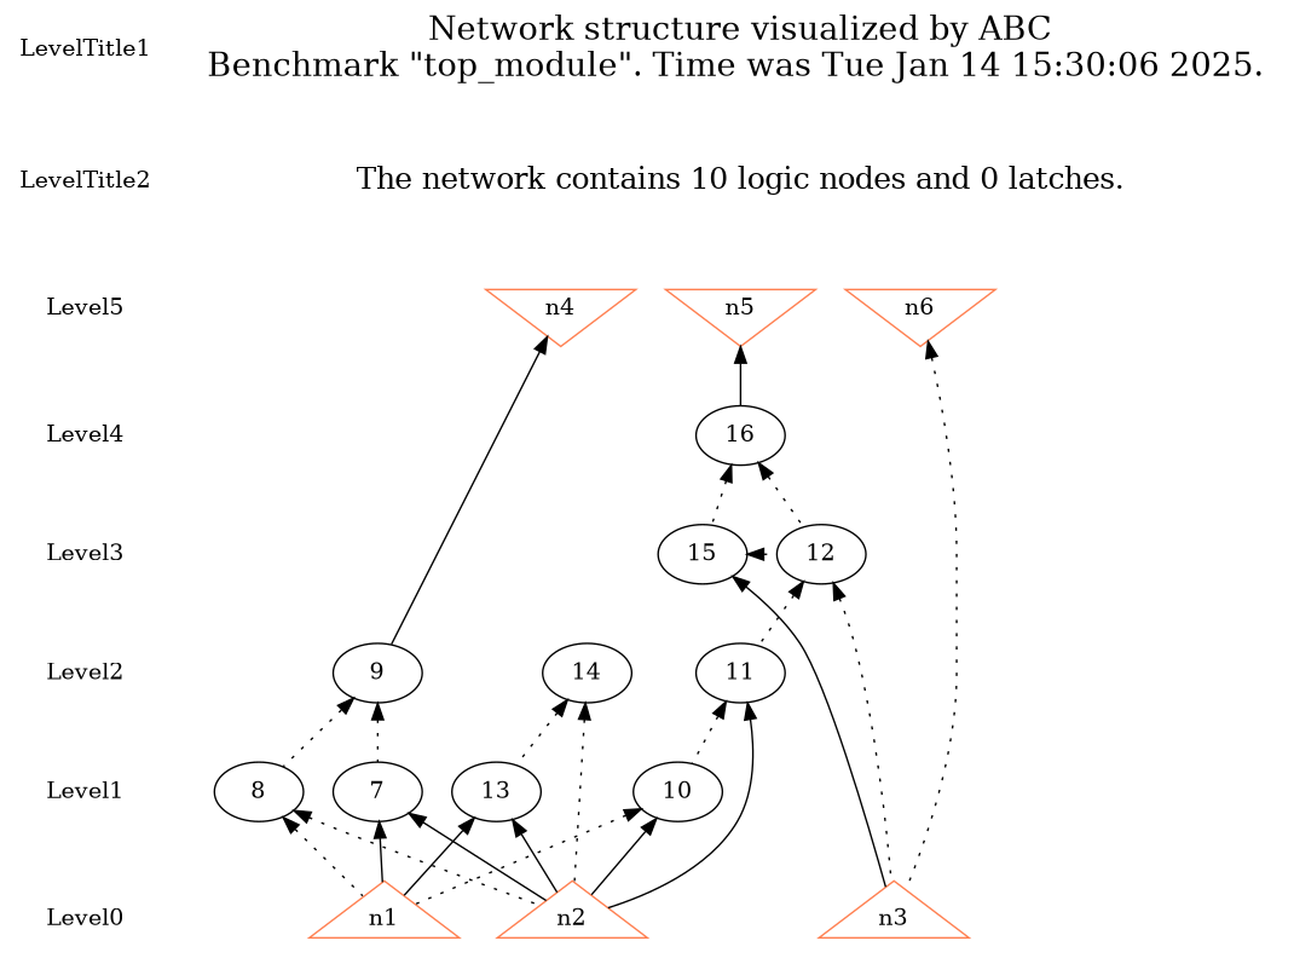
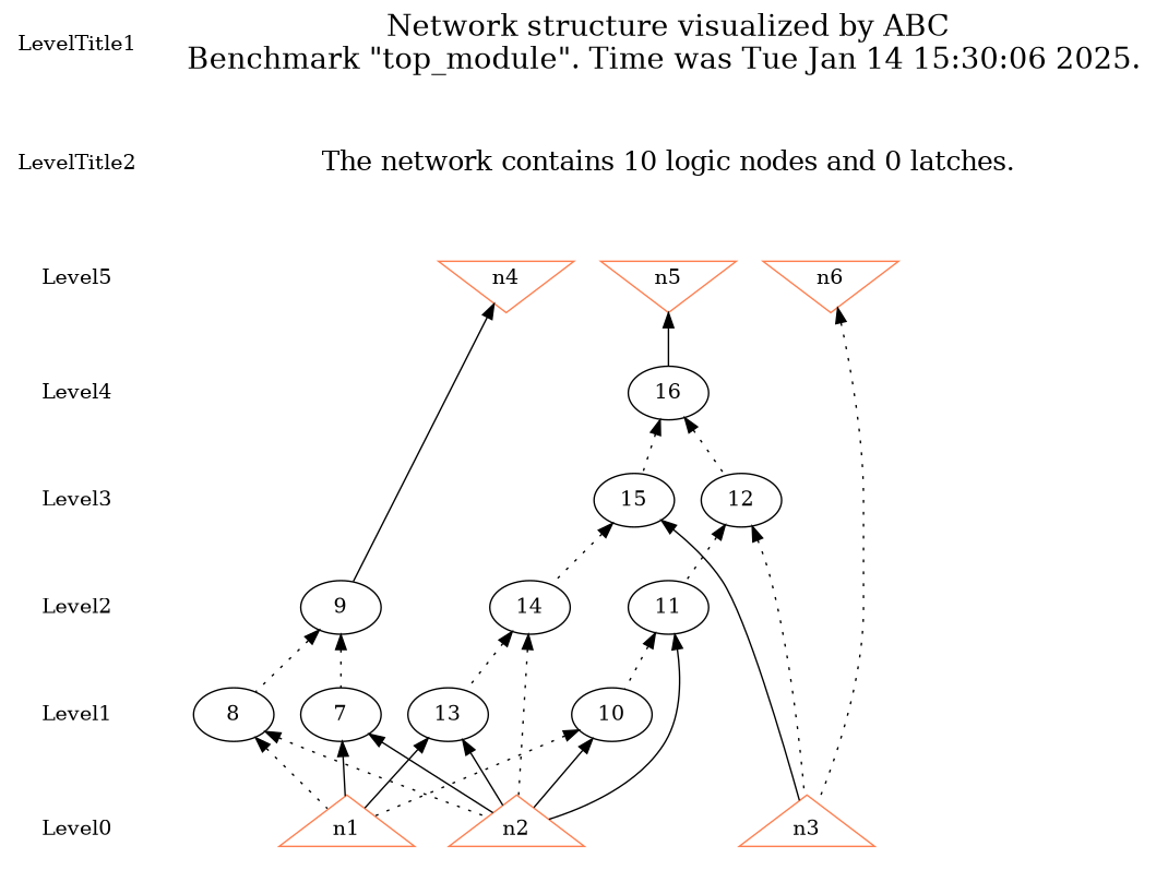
  digraph {
    node [shape=plaintext]
    edge [dir=back style=dotted]
    LevelTitle1
    LevelTitle2
    Level5
    Level4
    Level3
    Level2
    Level1 [color=coral]
    Level0
    n9 [fontname="Times-Roman" fontsize=20 label="Network structure visualized by ABC\nBenchmark \"top_module\". Time was Tue Jan 14 15:30:06 2025. "]
    n10 [fontname="Times-Roman" fontsize=18 label="The network contains 10 logic nodes and 0 latches.\n"]
    n11 [color=coral fillcolor=coral label=n4 shape=invtriangle]
    n12 [color=coral fillcolor=coral label=n5 shape=invtriangle]
    n13 [color=coral fillcolor=coral label=n6 shape=invtriangle]
    n14 [label="16\n" shape=ellipse]
    n15 [label="12\n" shape=ellipse]
    n16 [label="15\n" shape=ellipse]
    n17 [label="9\n" shape=ellipse]
    n18 [label="11\n" shape=ellipse]
    n19 [label="14\n" shape=ellipse]
    n20 [label="7\n" shape=ellipse]
    n21 [label="8\n" shape=ellipse]
    n22 [label="10\n" shape=ellipse]
    n23 [label="13\n" shape=ellipse]
    n24 [color=coral fillcolor=coral label=n1 shape=triangle]
    n25 [color=coral fillcolor=coral label=n2 shape=triangle]
    n26 [color=coral fillcolor=coral label=n3 shape=triangle]
    subgraph sub_1 {
      LevelTitle1
      LevelTitle2
      Level5
      Level4
      Level3
      Level2
      Level1
      Level0
    }
    subgraph sub_2 {
      rank=same
      LevelTitle1
      n9
    }
    subgraph sub_3 {
      rank=same
      LevelTitle2
      n10
    }
    subgraph sub_4 {
      rank=same
      Level5
      n11
      n12
      n13
    }
    subgraph sub_5 {
      rank=same
      Level4
      n14
    }
    subgraph sub_6 {
      rank=same
      Level3
      n15
      n16
    }
    subgraph sub_7 {
      rank=same
      Level2
      n17
      n18
      n19
    }
    subgraph sub_8 {
      rank=same
      Level1
      n20
      n21
      n22
      n23
    }
    subgraph sub_9 {
      rank=same
      Level0
      n24
      n25
      n26
    }
    LevelTitle1 -> LevelTitle2 [style=invis]
    LevelTitle2 -> Level5 [style=invis]
    Level5 -> Level4 [style=invis]
    Level4 -> Level3 [style=invis]
    Level3 -> Level2 [style=invis]
    Level2 -> Level1 [style=invis]
    Level1 -> Level0 [style=invis]
    n9 -> n10 [style=invis]
    n10 -> n11 [style=invis]
    n10 -> n12 [style=invis]
    n10 -> n13 [style=invis]
    n11 -> n12 [style=invis]
    n11 -> n17 [style=solid]
    n12 -> n13 [style=invis]
    n12 -> n14 [style=solid]
    n13 -> n26
    n14 -> n15
    n14 -> n16
    n15 -> n18
    n15 -> n26
-   n16 -> n15
+   n16 -> n19
    n16 -> n26 [style=solid]
    n17 -> n20
    n17 -> n21
    n18 -> n22
    n18 -> n25 [style=solid]
    n19 -> n23
    n19 -> n25
    n20 -> n24 [style=solid]
    n20 -> n25 [style=solid]
    n21 -> n24
    n21 -> n25
    n22 -> n24
    n22 -> n25 [style=solid]
    n23 -> n24 [style=solid]
    n23 -> n25 [style=solid]
  }
